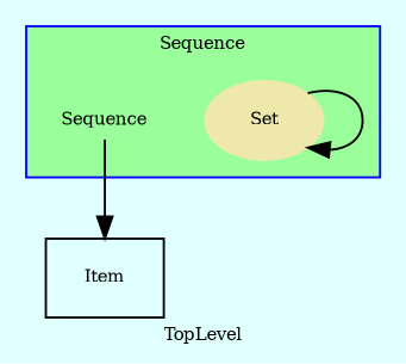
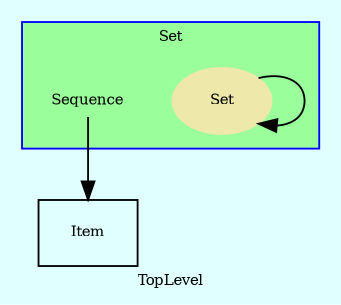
  digraph {
    bgcolor=lightcyan1
    compound=true
    fontname="DejaVu Serif"
    fontsize=8
    label=TopLevel
    node [color=black fontname="DejaVu Serif" fontsize=8]
    edge [fontname="DejaVu Serif"]
    n1 [color=palegoldenrod fontcolor=black label=Set shape=ellipse style=filled]
    Sequence [height=0.01 shape=plaintext width=0.01]
    n3 [label=Item shape=box]
    subgraph cluster_1 {
      color=blue
      fillcolor=palegreen1
-     label=Sequence
+     label=Set
      style=filled
      n1
      Sequence
    }
    n1 -> n1
    Sequence -> n3
  }
